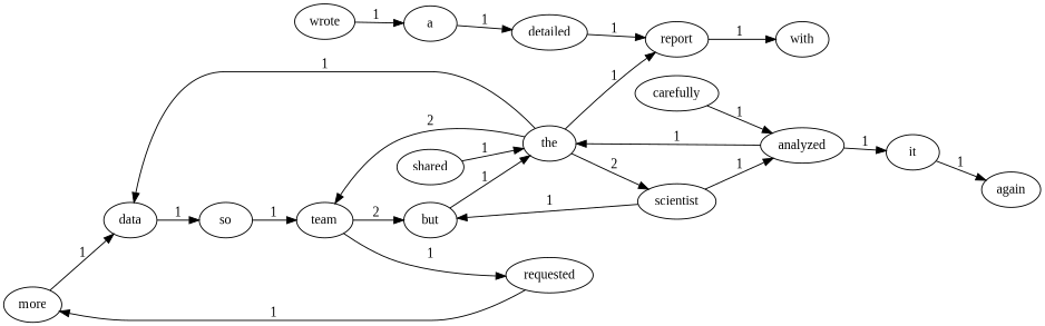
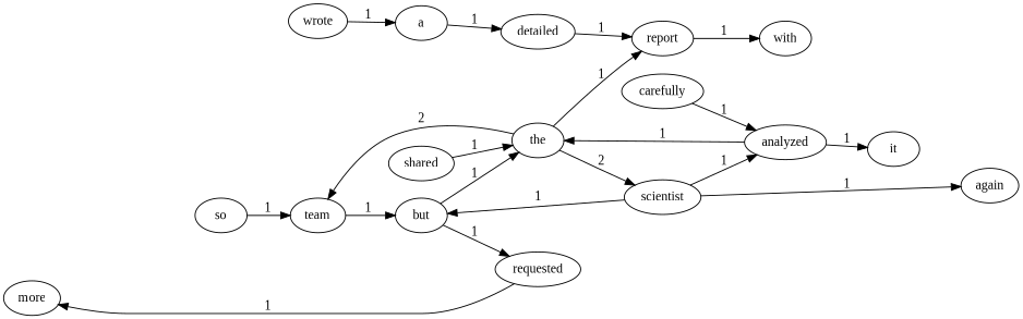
  digraph {
    fontname="Liberation Serif"
    rankdir=LR
    node [fontname="Liberation Serif"]
    edge [fontname="Liberation Serif"]
    more
-   data
    so
    wrote
    a
    team
    the
    report
    scientist
    requested
    but
    with
    analyzed
    shared
    detailed
    carefully
    it
    again
-   more -> data [label=1]
-   data -> so [label=1]
    so -> team [label=1]
    wrote -> a [label=1]
    a -> detailed [label=1]
-   team -> requested [label=1]
-   team -> but [label=2]
-   the -> data [label=1]
+   but -> requested [label=1]
+   team -> but [label=1]
    the -> team [label=2]
    the -> report [label=1]
    the -> scientist [label=2]
    report -> with [label=1]
    scientist -> but [label=1]
    scientist -> analyzed [label=1]
    requested -> more [label=1]
    but -> the [label=1]
    analyzed -> the [label=1]
    analyzed -> it [label=1]
    shared -> the [label=1]
    detailed -> report [label=1]
    carefully -> analyzed [label=1]
-   it -> again [label=1]
+   scientist -> again [label=1]
  }
